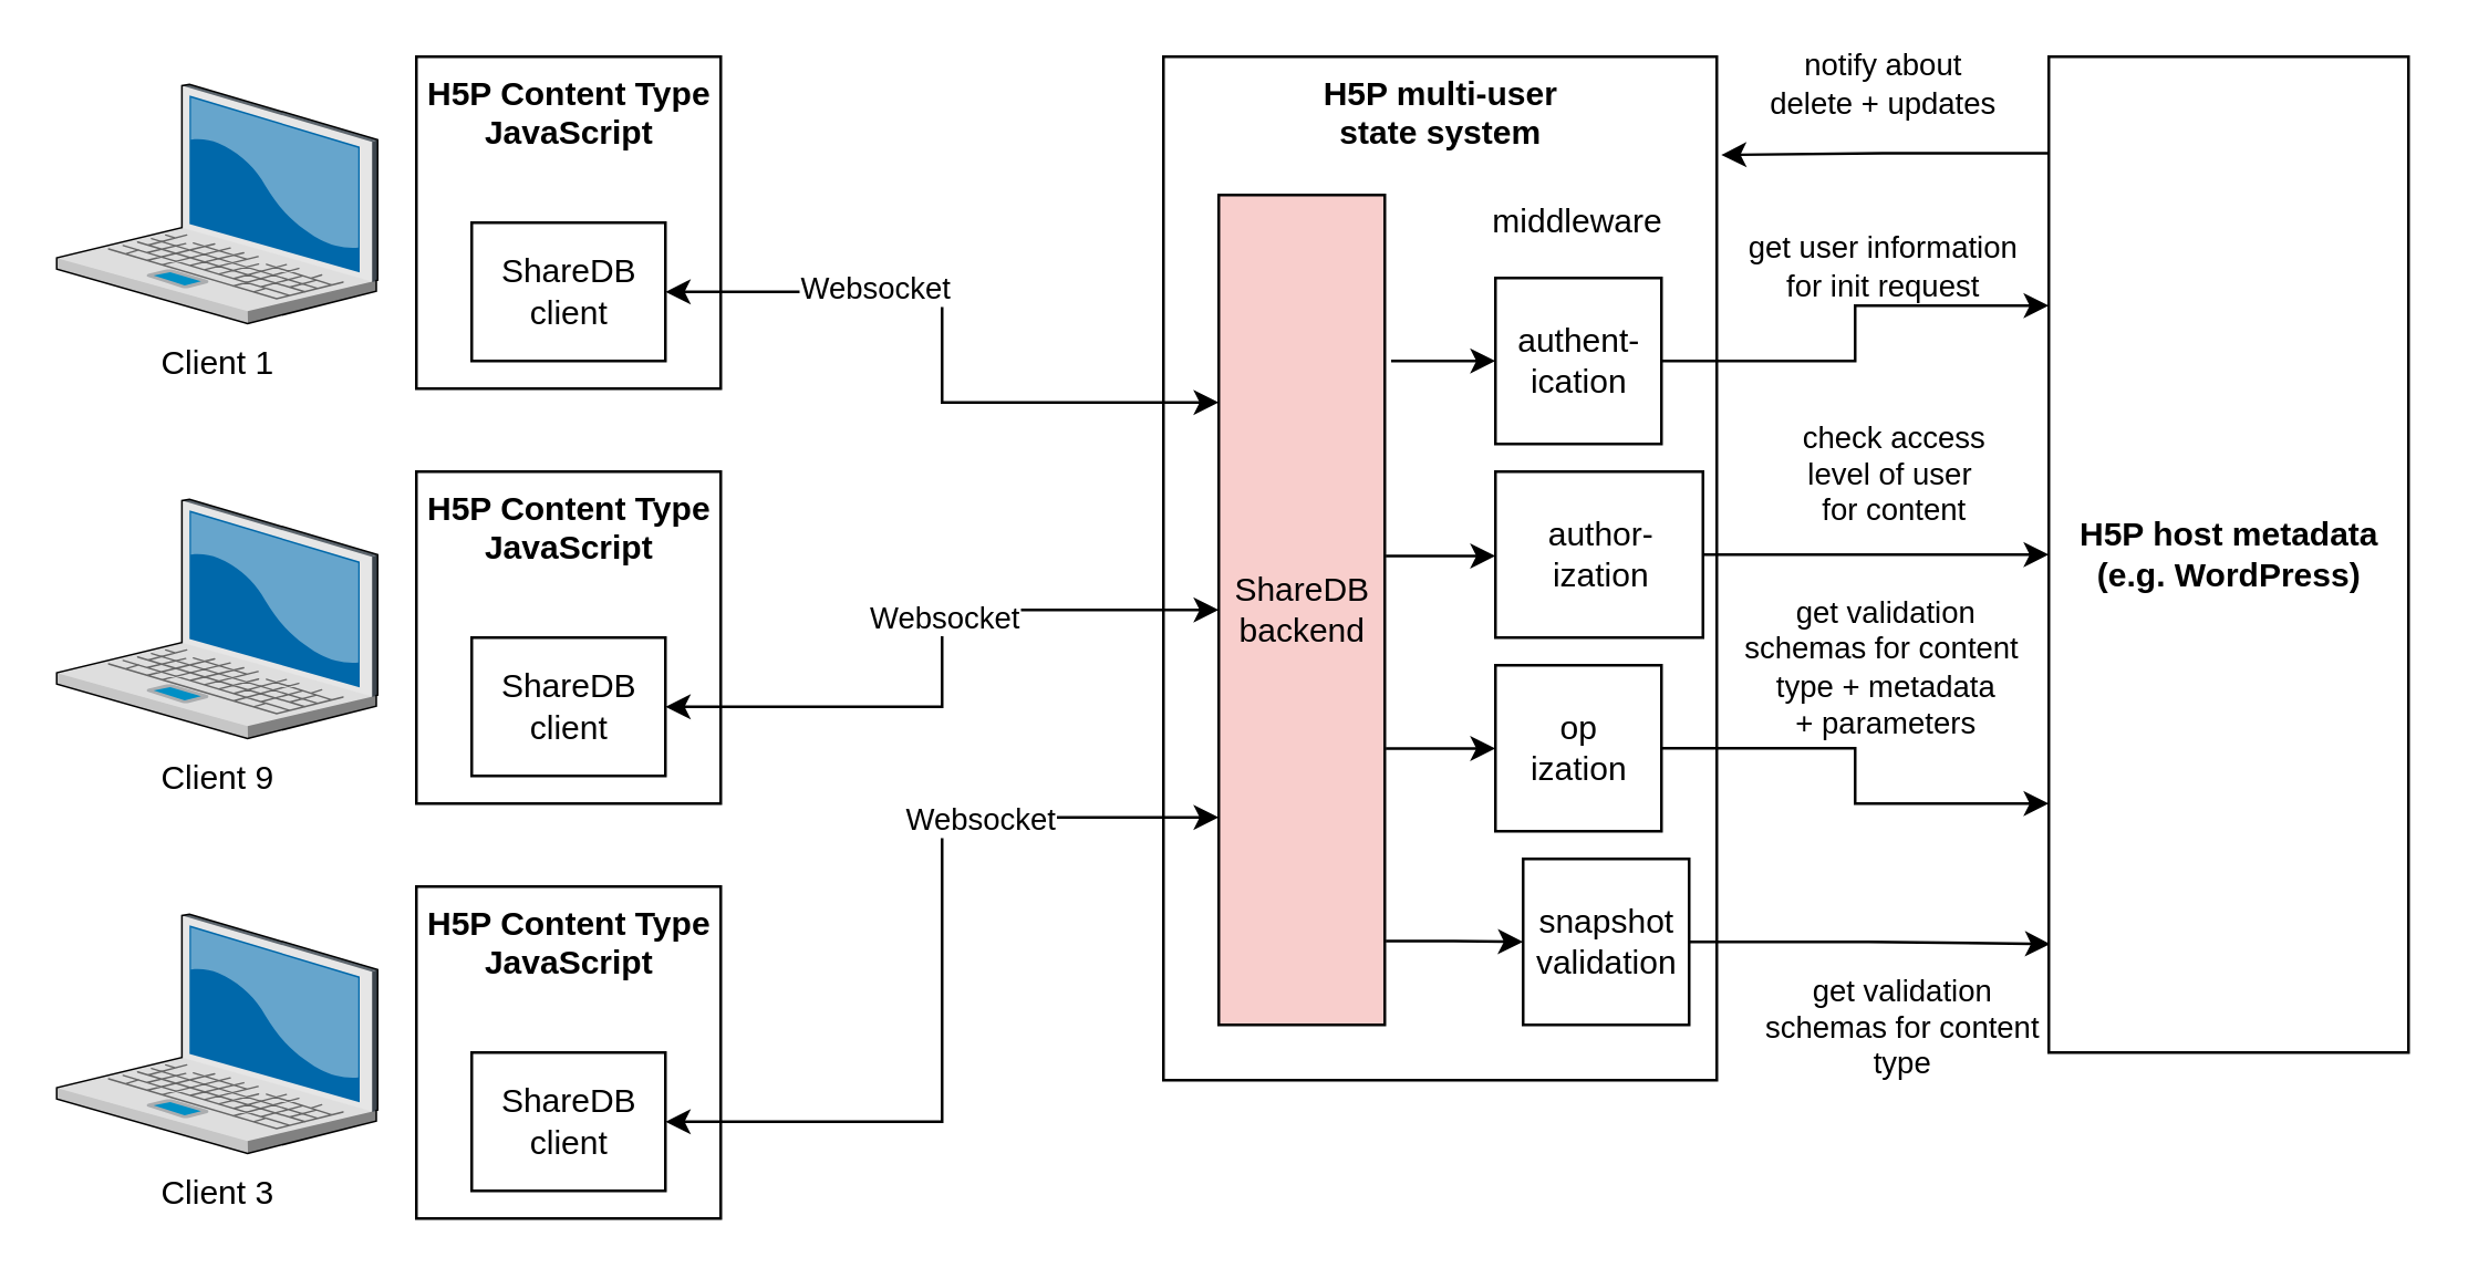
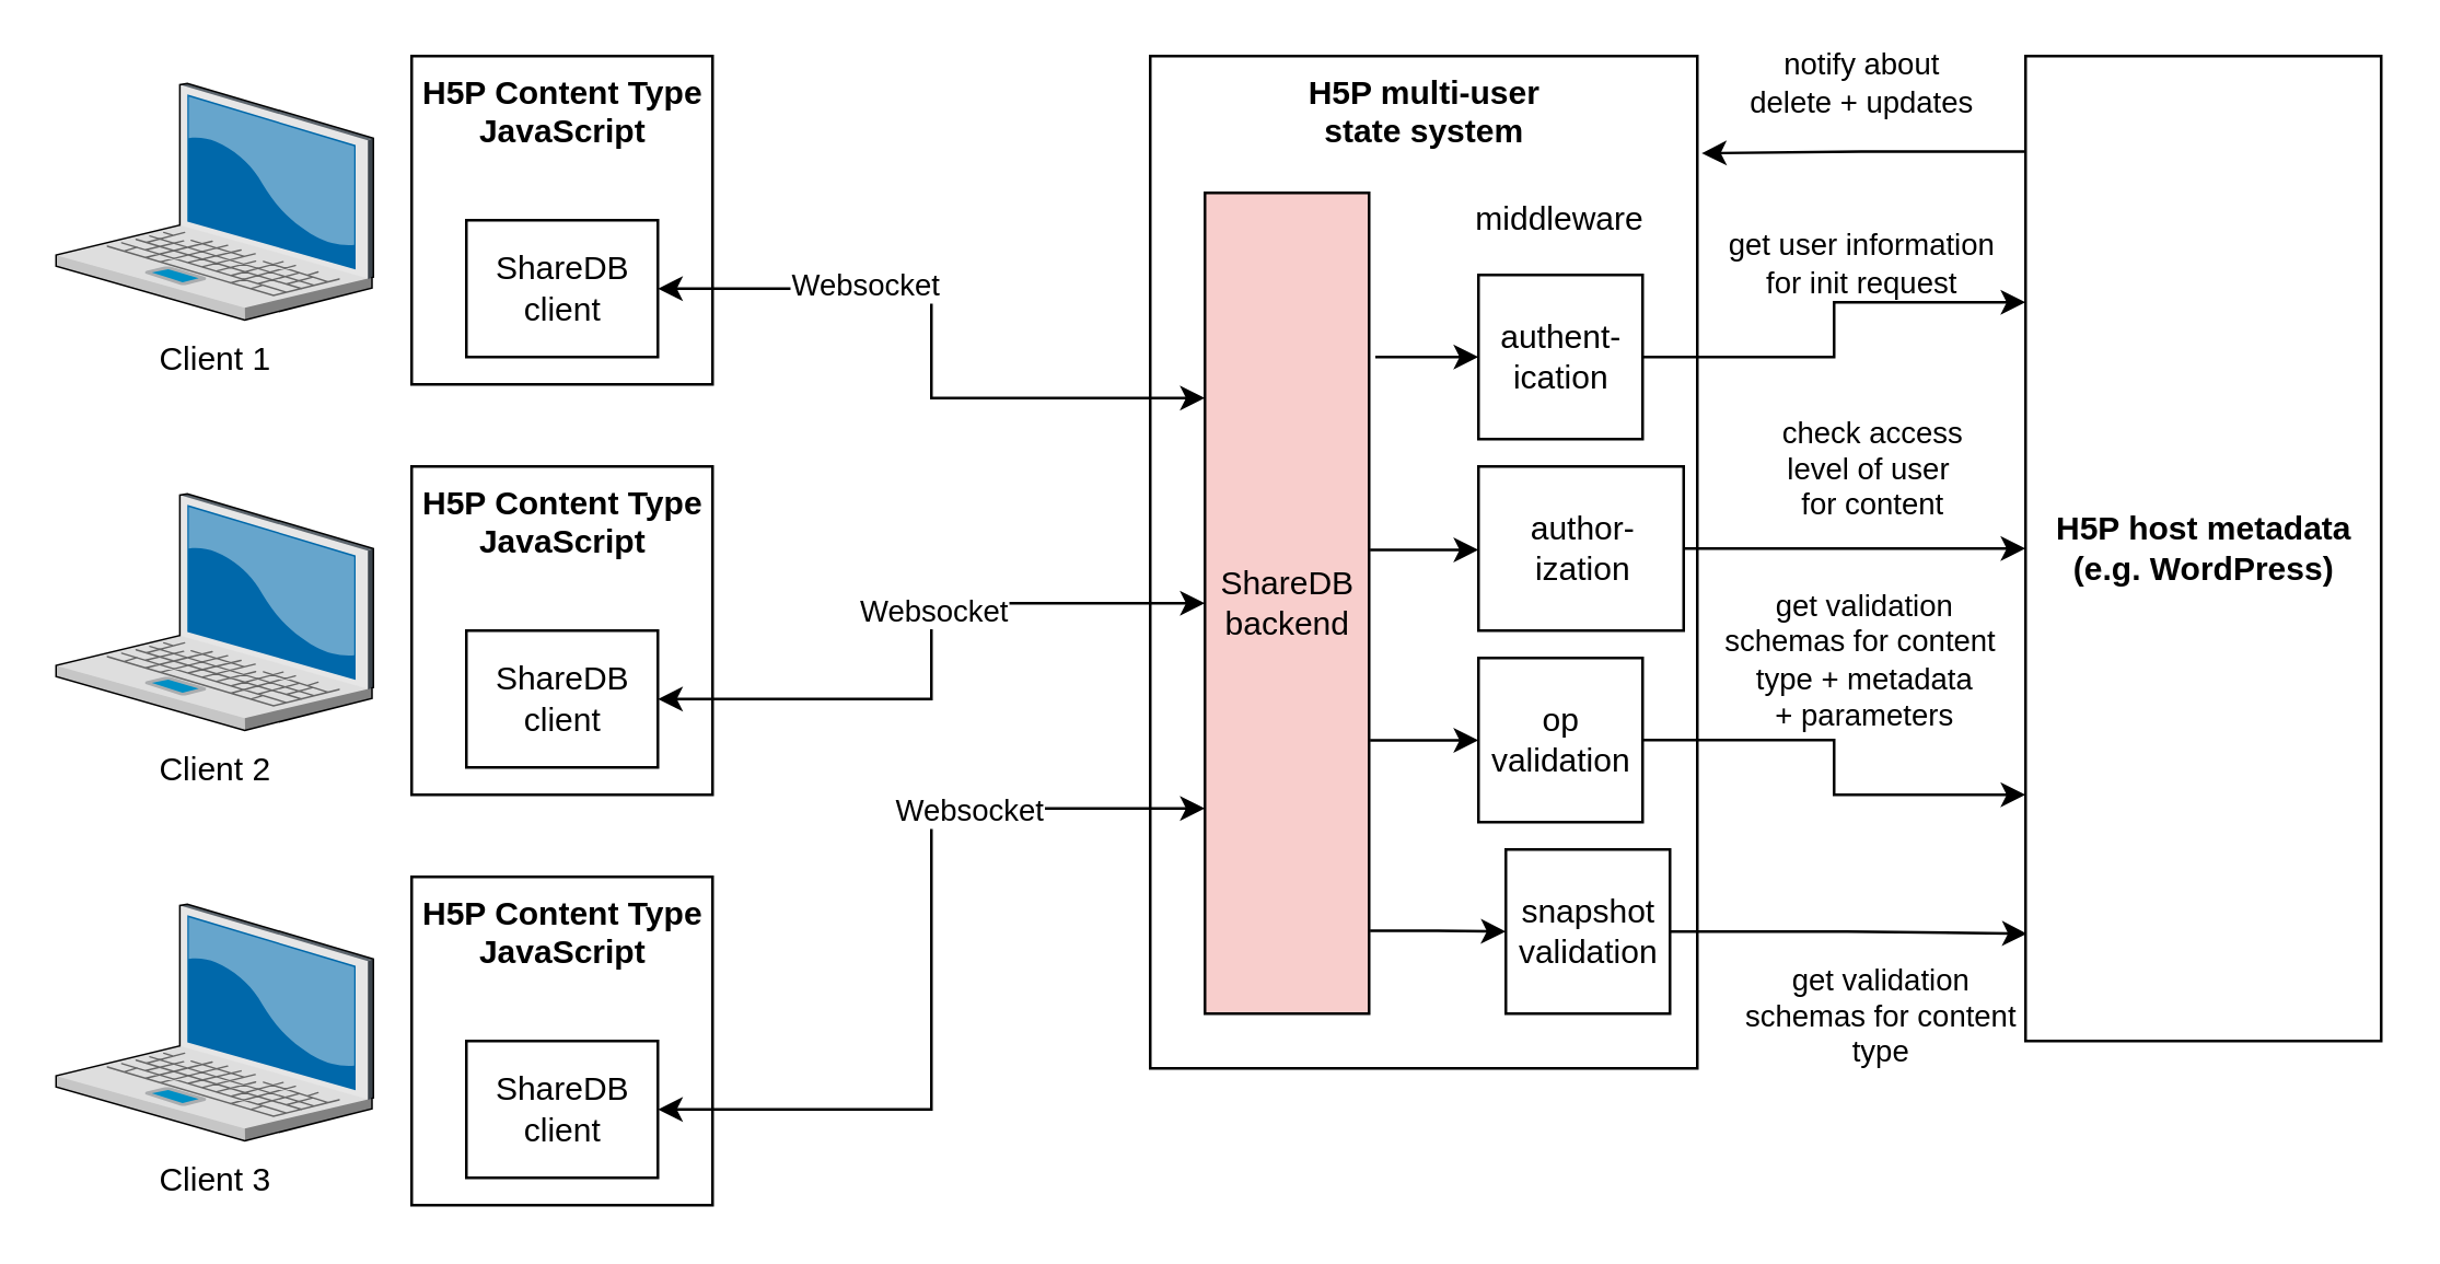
  <mxCell id="0" />
  <mxCell id="1" parent="0" />
  <mxCell id="2" value="H5P Content Type &lt;br&gt;JavaScript" style="html=1;verticalAlign=top;fontStyle=1" vertex="1" parent="1"><mxGeometry x="150" y="20" width="110" height="120" as="geometry" /></mxCell>
  <mxCell id="3" value="Client 1" style="verticalLabelPosition=bottom;sketch=0;aspect=fixed;html=1;verticalAlign=top;strokeColor=none;align=center;outlineConnect=0;shape=mxgraph.citrix.laptop_2;" vertex="1" parent="1"><mxGeometry x="20" y="30" width="116" height="86.5" as="geometry" /></mxCell>
  <mxCell id="4" value="ShareDB&lt;br&gt;client" style="html=1;" vertex="1" parent="1"><mxGeometry x="170" y="80" width="70" height="50" as="geometry" /></mxCell>
  <mxCell id="5" value="H5P multi-user&lt;br&gt;state system" style="html=1;verticalAlign=top;fontStyle=1" vertex="1" parent="1"><mxGeometry x="420" y="20" width="200" height="370" as="geometry" /></mxCell>
  <mxCell id="6" style="edgeStyle=orthogonalEdgeStyle;rounded=0;orthogonalLoop=1;jettySize=auto;html=1;entryX=0;entryY=0.5;entryDx=0;entryDy=0;startArrow=none;startFill=0;exitX=1.038;exitY=0.2;exitDx=0;exitDy=0;exitPerimeter=0;" edge="1" parent="1" source="10" target="13"><mxGeometry relative="1" as="geometry" /></mxCell>
  <mxCell id="7" style="edgeStyle=orthogonalEdgeStyle;rounded=0;orthogonalLoop=1;jettySize=auto;html=1;entryX=0;entryY=0.5;entryDx=0;entryDy=0;startArrow=none;startFill=0;exitX=1.006;exitY=0.667;exitDx=0;exitDy=0;exitPerimeter=0;" edge="1" parent="1" source="10" target="16"><mxGeometry relative="1" as="geometry" /></mxCell>
  <mxCell id="8" style="edgeStyle=orthogonalEdgeStyle;rounded=0;orthogonalLoop=1;jettySize=auto;html=1;entryX=0;entryY=0.5;entryDx=0;entryDy=0;startArrow=none;startFill=0;exitX=1.006;exitY=0.899;exitDx=0;exitDy=0;exitPerimeter=0;" edge="1" parent="1" source="10" target="19"><mxGeometry relative="1" as="geometry" /></mxCell>
  <mxCell id="9" style="edgeStyle=orthogonalEdgeStyle;rounded=0;orthogonalLoop=1;jettySize=auto;html=1;entryX=0;entryY=0.5;entryDx=0;entryDy=0;startArrow=none;startFill=0;exitX=1.006;exitY=0.435;exitDx=0;exitDy=0;exitPerimeter=0;" edge="1" parent="1" source="10" target="27"><mxGeometry relative="1" as="geometry" /></mxCell>
  <mxCell id="10" value="ShareDB&lt;br&gt;backend" style="html=1;fillColor=#f8cecc;" vertex="1" parent="1"><mxGeometry x="440" y="70" width="60" height="300" as="geometry" /></mxCell>
  <mxCell id="11" style="edgeStyle=orthogonalEdgeStyle;rounded=0;orthogonalLoop=1;jettySize=auto;html=1;entryX=0;entryY=0.25;entryDx=0;entryDy=0;startArrow=none;startFill=0;" edge="1" parent="1" source="13" target="21"><mxGeometry relative="1" as="geometry" /></mxCell>
  <mxCell id="12" value="get user information &lt;br&gt;for init request" style="edgeLabel;html=1;align=center;verticalAlign=middle;resizable=0;points=[];" vertex="1" connectable="0" parent="11"><mxGeometry x="0.156" y="3" relative="1" as="geometry"><mxPoint x="7" y="-12" as="offset" /></mxGeometry></mxCell>
  <mxCell id="13" value="authent-&lt;br&gt;ication" style="html=1;" vertex="1" parent="1"><mxGeometry x="540" y="100" width="60" height="60" as="geometry" /></mxCell>
  <mxCell id="14" style="edgeStyle=orthogonalEdgeStyle;rounded=0;orthogonalLoop=1;jettySize=auto;html=1;entryX=0;entryY=0.75;entryDx=0;entryDy=0;startArrow=none;startFill=0;" edge="1" parent="1" source="16" target="21"><mxGeometry relative="1" as="geometry" /></mxCell>
  <mxCell id="15" value="get validation&lt;br&gt;schemas for content&amp;nbsp;&lt;br&gt;type + metadata &lt;br&gt;+ parameters" style="edgeLabel;html=1;align=center;verticalAlign=middle;resizable=0;points=[];" vertex="1" connectable="0" parent="14"><mxGeometry x="-0.435" y="2" relative="1" as="geometry"><mxPoint x="35" y="-28" as="offset" /></mxGeometry></mxCell>
- <mxCell id="16" value="op &lt;br&gt;ization" style="html=1;" vertex="1" parent="1"><mxGeometry x="540" y="240" width="60" height="60" as="geometry" /></mxCell>
+ <mxCell id="16" value="op &lt;br&gt;validation" style="html=1;" vertex="1" parent="1"><mxGeometry x="540" y="240" width="60" height="60" as="geometry" /></mxCell>
  <mxCell id="17" style="edgeStyle=orthogonalEdgeStyle;rounded=0;orthogonalLoop=1;jettySize=auto;html=1;entryX=0.004;entryY=0.891;entryDx=0;entryDy=0;entryPerimeter=0;startArrow=none;startFill=0;" edge="1" parent="1" source="19" target="21"><mxGeometry relative="1" as="geometry" /></mxCell>
  <mxCell id="18" value="get validation &lt;br&gt;schemas for content&lt;br&gt;type" style="edgeLabel;html=1;align=center;verticalAlign=middle;resizable=0;points=[];" vertex="1" connectable="0" parent="17"><mxGeometry x="-0.277" y="5" relative="1" as="geometry"><mxPoint x="29" y="35" as="offset" /></mxGeometry></mxCell>
  <mxCell id="19" value="snapshot&lt;br&gt;validation" style="html=1;" vertex="1" parent="1"><mxGeometry x="550" y="310" width="60" height="60" as="geometry" /></mxCell>
  <mxCell id="20" value="notify about&lt;br&gt;delete + updates" style="edgeStyle=orthogonalEdgeStyle;rounded=0;orthogonalLoop=1;jettySize=auto;html=1;entryX=1.008;entryY=0.096;entryDx=0;entryDy=0;entryPerimeter=0;startArrow=none;startFill=0;exitX=0.009;exitY=0.097;exitDx=0;exitDy=0;exitPerimeter=0;" edge="1" parent="1" source="21" target="5"><mxGeometry x="0.018" y="-25" relative="1" as="geometry"><mxPoint x="730" y="55" as="sourcePoint" /><mxPoint x="25" y="-25" as="offset" /></mxGeometry></mxCell>
  <mxCell id="21" value="H5P host metadata&lt;br&gt;(e.g. WordPress)&lt;br&gt;" style="html=1;verticalAlign=middle;fontStyle=1" vertex="1" parent="1"><mxGeometry x="740" y="20" width="130" height="360" as="geometry" /></mxCell>
  <mxCell id="22" style="edgeStyle=orthogonalEdgeStyle;rounded=0;orthogonalLoop=1;jettySize=auto;html=1;entryX=0;entryY=0.25;entryDx=0;entryDy=0;startArrow=classic;startFill=1;" edge="1" parent="1" source="4" target="10"><mxGeometry relative="1" as="geometry" /></mxCell>
  <mxCell id="23" value="Websocket" style="edgeLabel;html=1;align=center;verticalAlign=middle;resizable=0;points=[];" vertex="1" connectable="0" parent="22"><mxGeometry x="-0.372" y="2" relative="1" as="geometry"><mxPoint as="offset" /></mxGeometry></mxCell>
  <mxCell id="24" value="middleware" style="text;html=1;strokeColor=none;fillColor=none;align=center;verticalAlign=middle;whiteSpace=wrap;rounded=0;" vertex="1" parent="1"><mxGeometry x="540" y="65" width="60" height="30" as="geometry" /></mxCell>
  <mxCell id="25" style="edgeStyle=orthogonalEdgeStyle;rounded=0;orthogonalLoop=1;jettySize=auto;html=1;entryX=0;entryY=0.5;entryDx=0;entryDy=0;startArrow=none;startFill=0;" edge="1" parent="1" source="27" target="21"><mxGeometry relative="1" as="geometry" /></mxCell>
  <mxCell id="26" value="check access &lt;br&gt;level of user&amp;nbsp;&lt;br&gt;for content" style="edgeLabel;html=1;align=center;verticalAlign=middle;resizable=0;points=[];" vertex="1" connectable="0" parent="25"><mxGeometry x="-0.654" y="1" relative="1" as="geometry"><mxPoint x="46" y="-29" as="offset" /></mxGeometry></mxCell>
  <mxCell id="27" value="author-&lt;br&gt;ization" style="html=1;" vertex="1" parent="1"><mxGeometry x="540" y="170" width="75" height="60" as="geometry" /></mxCell>
  <mxCell id="28" value="H5P Content Type &lt;br&gt;JavaScript" style="html=1;verticalAlign=top;fontStyle=1" vertex="1" parent="1"><mxGeometry x="150" y="170" width="110" height="120" as="geometry" /></mxCell>
- <mxCell id="29" value="Client 9" style="verticalLabelPosition=bottom;sketch=0;aspect=fixed;html=1;verticalAlign=top;strokeColor=none;align=center;outlineConnect=0;shape=mxgraph.citrix.laptop_2;" vertex="1" parent="1"><mxGeometry x="20" y="180" width="116" height="86.5" as="geometry" /></mxCell>
+ <mxCell id="29" value="Client 2" style="verticalLabelPosition=bottom;sketch=0;aspect=fixed;html=1;verticalAlign=top;strokeColor=none;align=center;outlineConnect=0;shape=mxgraph.citrix.laptop_2;" vertex="1" parent="1"><mxGeometry x="20" y="180" width="116" height="86.5" as="geometry" /></mxCell>
  <mxCell id="30" style="edgeStyle=orthogonalEdgeStyle;rounded=0;orthogonalLoop=1;jettySize=auto;html=1;entryX=0;entryY=0.5;entryDx=0;entryDy=0;startArrow=classic;startFill=1;" edge="1" parent="1" source="32" target="10"><mxGeometry relative="1" as="geometry" /></mxCell>
  <mxCell id="31" value="Websocket" style="edgeLabel;html=1;align=center;verticalAlign=middle;resizable=0;points=[];" vertex="1" connectable="0" parent="30"><mxGeometry x="0.136" relative="1" as="geometry"><mxPoint as="offset" /></mxGeometry></mxCell>
  <mxCell id="32" value="ShareDB&lt;br&gt;client" style="html=1;" vertex="1" parent="1"><mxGeometry x="170" y="230" width="70" height="50" as="geometry" /></mxCell>
  <mxCell id="33" value="H5P Content Type &lt;br&gt;JavaScript" style="html=1;verticalAlign=top;fontStyle=1" vertex="1" parent="1"><mxGeometry x="150" y="320" width="110" height="120" as="geometry" /></mxCell>
  <mxCell id="34" value="Client 3" style="verticalLabelPosition=bottom;sketch=0;aspect=fixed;html=1;verticalAlign=top;strokeColor=none;align=center;outlineConnect=0;shape=mxgraph.citrix.laptop_2;" vertex="1" parent="1"><mxGeometry x="20" y="330" width="116" height="86.5" as="geometry" /></mxCell>
  <mxCell id="35" style="edgeStyle=orthogonalEdgeStyle;rounded=0;orthogonalLoop=1;jettySize=auto;html=1;entryX=0;entryY=0.75;entryDx=0;entryDy=0;startArrow=classic;startFill=1;" edge="1" parent="1" source="37" target="10"><mxGeometry relative="1" as="geometry" /></mxCell>
  <mxCell id="36" value="Websocket" style="edgeLabel;html=1;align=center;verticalAlign=middle;resizable=0;points=[];" vertex="1" connectable="0" parent="35"><mxGeometry x="0.438" relative="1" as="geometry"><mxPoint as="offset" /></mxGeometry></mxCell>
  <mxCell id="37" value="ShareDB&lt;br&gt;client" style="html=1;" vertex="1" parent="1"><mxGeometry x="170" y="380" width="70" height="50" as="geometry" /></mxCell>
